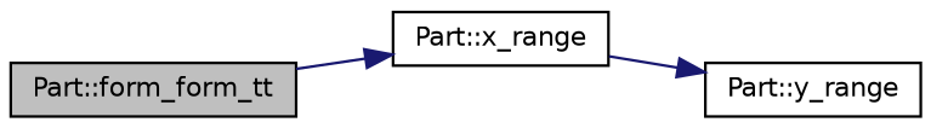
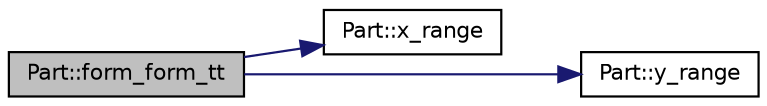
  digraph {
    rankdir=LR
    node [color=black fillcolor=white fontname=Helvetica fontsize=10 shape=record style=filled]
    edge [color=midnightblue fontname=Helvetica fontsize=10 labelfontname=Helvetica labelfontsize=10 style=solid]
    n1 [fillcolor=grey75 fontcolor=black height=0.2 label="Part::form_form_tt" width=0.4]
    n2 [height=0.2 label="Part::x_range" width=0.4]
    n3 [height=0.2 label="Part::y_range" width=0.4]
    n1 -> n2
-   n2 -> n3
+   n1 -> n3
  }
